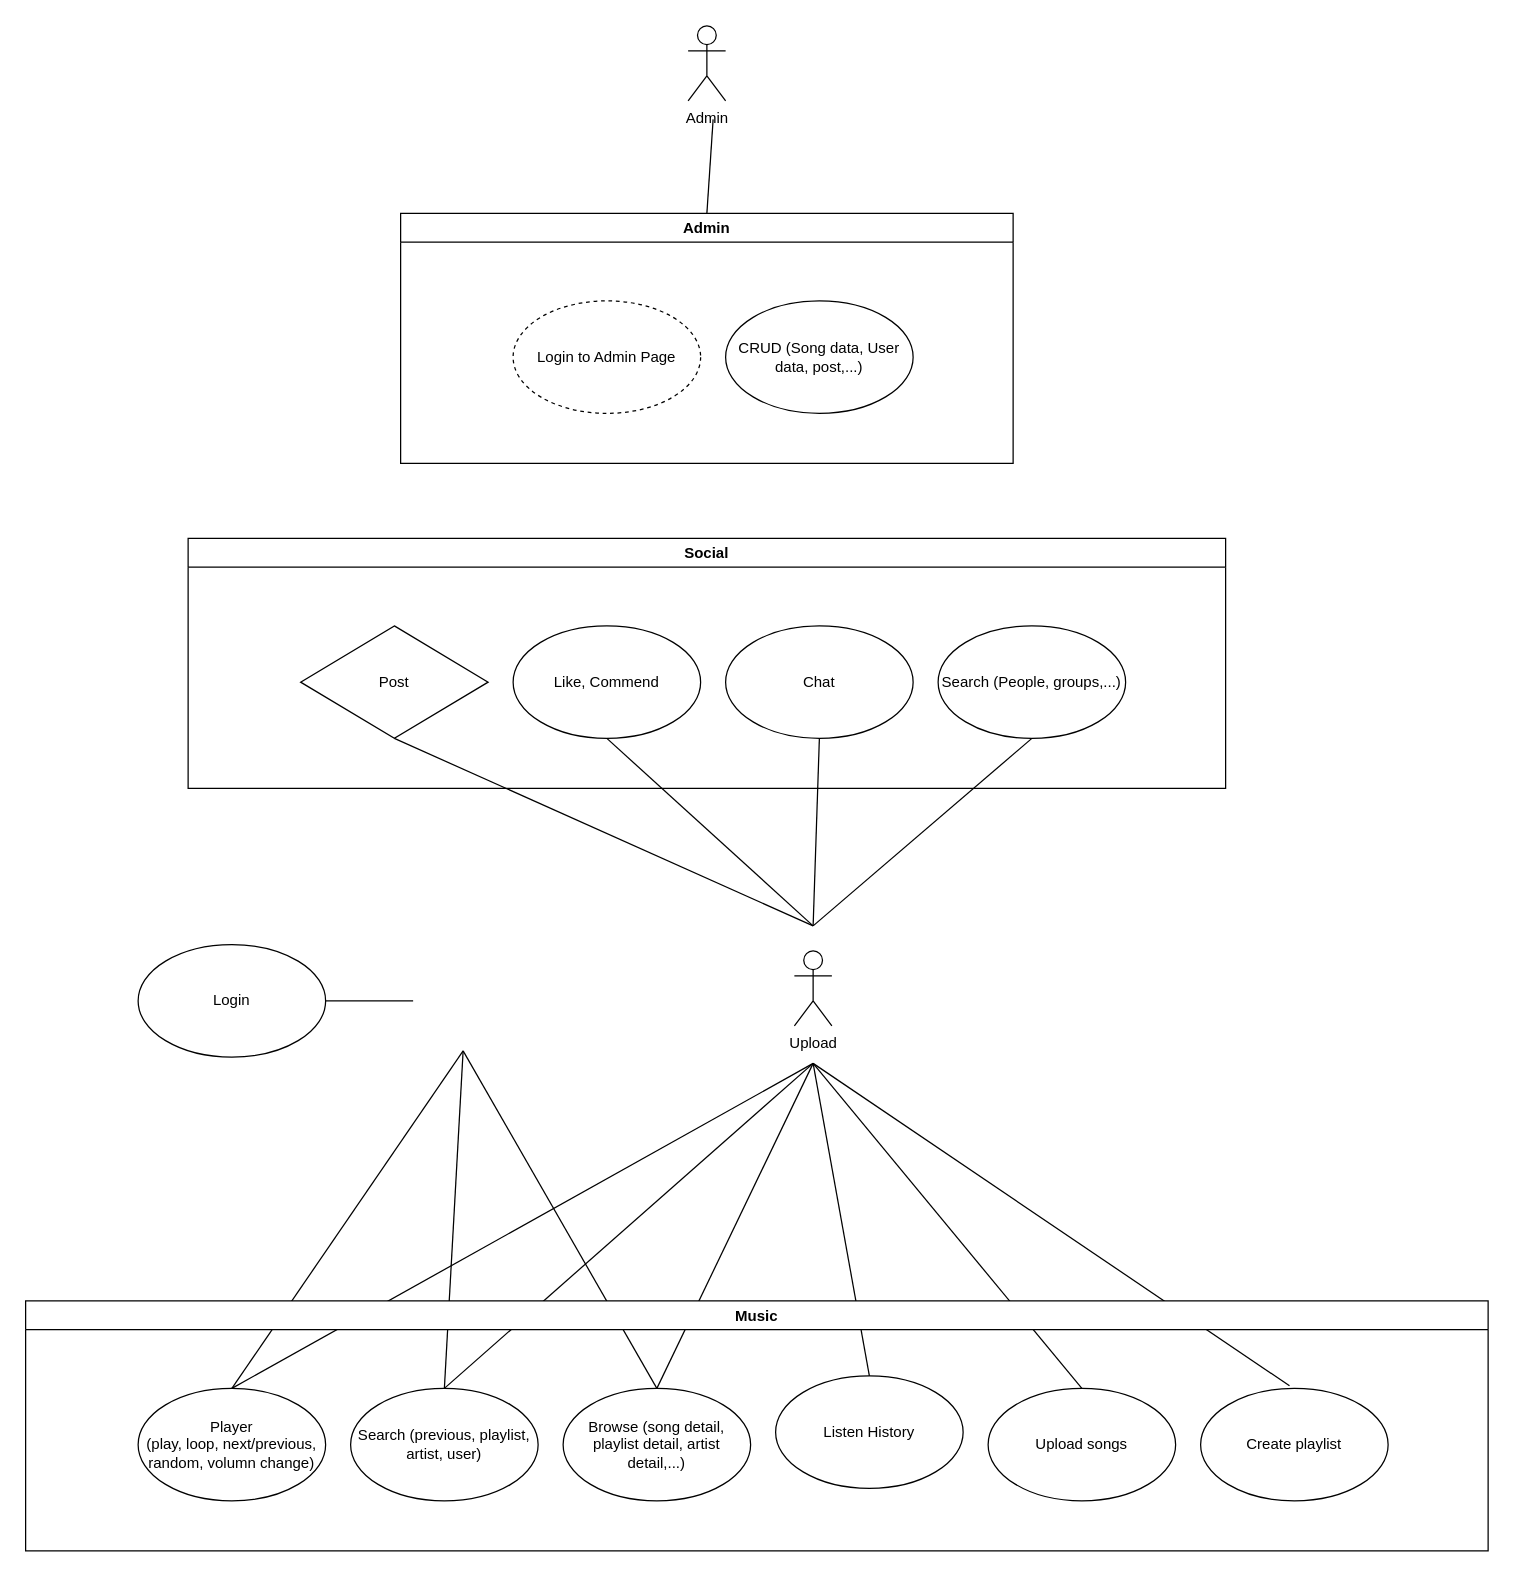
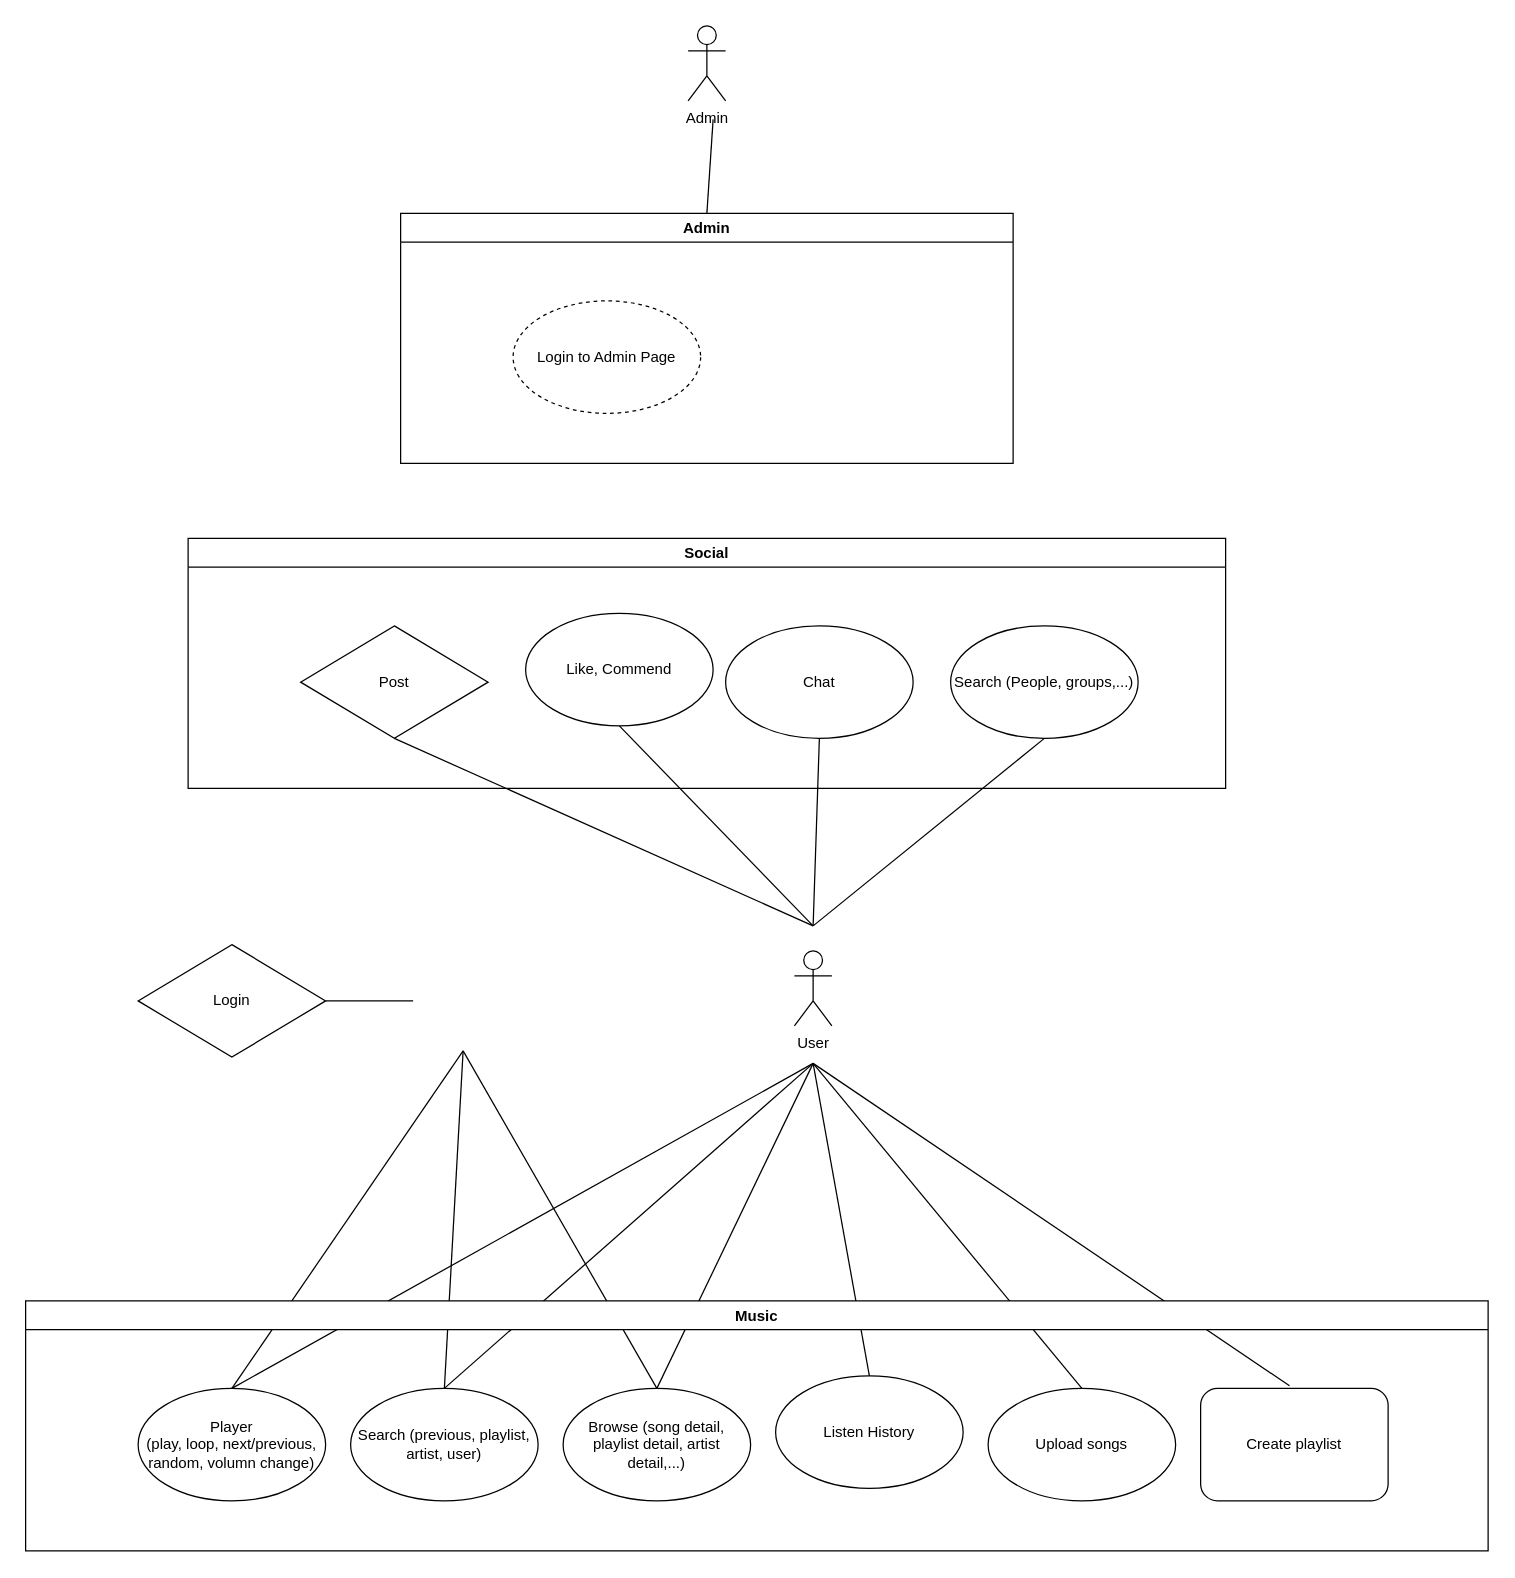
  <mxCell id="0" />
  <mxCell id="1" parent="0" />
- <mxCell id="2" value="Upload" style="shape=umlActor;verticalLabelPosition=bottom;verticalAlign=top;html=1;outlineConnect=0;" parent="1" vertex="1"><mxGeometry x="635" y="760" width="30" height="60" as="geometry" /></mxCell>
+ <mxCell id="2" value="User" style="shape=umlActor;verticalLabelPosition=bottom;verticalAlign=top;html=1;outlineConnect=0;" parent="1" vertex="1"><mxGeometry x="635" y="760" width="30" height="60" as="geometry" /></mxCell>
  <mxCell id="3" value="Admin" style="shape=umlActor;verticalLabelPosition=bottom;verticalAlign=top;html=1;outlineConnect=0;" parent="1" vertex="1"><mxGeometry x="550" y="20" width="30" height="60" as="geometry" /></mxCell>
  <mxCell id="4" value="" style="endArrow=none;html=1;rounded=0;exitX=0.5;exitY=0;exitDx=0;exitDy=0;" parent="1" source="16" edge="1"><mxGeometry width="50" height="50" relative="1" as="geometry"><mxPoint x="300" y="710" as="sourcePoint" /><mxPoint x="370" y="840" as="targetPoint" /></mxGeometry></mxCell>
  <mxCell id="5" value="" style="endArrow=none;html=1;rounded=0;exitX=0.5;exitY=0;exitDx=0;exitDy=0;" parent="1" source="17" edge="1"><mxGeometry width="50" height="50" relative="1" as="geometry"><mxPoint x="320" y="835" as="sourcePoint" /><mxPoint x="370" y="840" as="targetPoint" /></mxGeometry></mxCell>
- <mxCell id="6" value="Login" style="ellipse;whiteSpace=wrap;html=1;" vertex="1" parent="1"><mxGeometry x="110" y="755" width="150" height="90" as="geometry" /></mxCell>
+ <mxCell id="6" value="Login" style="rhombus;whiteSpace=wrap;html=1;" vertex="1" parent="1"><mxGeometry x="110" y="755" width="150" height="90" as="geometry" /></mxCell>
  <mxCell id="7" value="" style="endArrow=none;html=1;rounded=0;exitX=0.5;exitY=0;exitDx=0;exitDy=0;" edge="1" parent="1" source="18"><mxGeometry width="50" height="50" relative="1" as="geometry"><mxPoint x="320" y="945" as="sourcePoint" /><mxPoint x="370" y="840" as="targetPoint" /></mxGeometry></mxCell>
  <mxCell id="8" value="" style="endArrow=none;html=1;rounded=0;exitX=1;exitY=0.5;exitDx=0;exitDy=0;" edge="1" parent="1" source="6"><mxGeometry width="50" height="50" relative="1" as="geometry"><mxPoint x="320" y="1065" as="sourcePoint" /><mxPoint x="330" y="800" as="targetPoint" /></mxGeometry></mxCell>
  <mxCell id="9" value="" style="endArrow=none;html=1;rounded=0;entryX=0.5;entryY=0;entryDx=0;entryDy=0;" edge="1" parent="1" target="16"><mxGeometry width="50" height="50" relative="1" as="geometry"><mxPoint x="650" y="850" as="sourcePoint" /><mxPoint x="250" y="830" as="targetPoint" /></mxGeometry></mxCell>
  <mxCell id="10" value="" style="endArrow=none;html=1;rounded=0;entryX=0.5;entryY=0;entryDx=0;entryDy=0;" edge="1" parent="1" target="17"><mxGeometry width="50" height="50" relative="1" as="geometry"><mxPoint x="650" y="850" as="sourcePoint" /><mxPoint x="470" y="835" as="targetPoint" /></mxGeometry></mxCell>
  <mxCell id="11" value="" style="endArrow=none;html=1;rounded=0;entryX=0.5;entryY=0;entryDx=0;entryDy=0;" edge="1" parent="1" target="18"><mxGeometry width="50" height="50" relative="1" as="geometry"><mxPoint x="650" y="850" as="sourcePoint" /><mxPoint x="480" y="845" as="targetPoint" /></mxGeometry></mxCell>
  <mxCell id="12" value="" style="endArrow=none;html=1;rounded=0;exitX=0.474;exitY=-0.023;exitDx=0;exitDy=0;exitPerimeter=0;" edge="1" parent="1" source="21"><mxGeometry width="50" height="50" relative="1" as="geometry"><mxPoint x="660" y="710" as="sourcePoint" /><mxPoint x="650" y="850" as="targetPoint" /></mxGeometry></mxCell>
  <mxCell id="13" value="" style="endArrow=none;html=1;rounded=0;exitX=0.5;exitY=0;exitDx=0;exitDy=0;" edge="1" parent="1" source="20"><mxGeometry width="50" height="50" relative="1" as="geometry"><mxPoint x="660" y="820" as="sourcePoint" /><mxPoint x="650" y="850" as="targetPoint" /></mxGeometry></mxCell>
  <mxCell id="14" value="" style="endArrow=none;html=1;rounded=0;exitX=0.5;exitY=0;exitDx=0;exitDy=0;" edge="1" parent="1" source="19"><mxGeometry width="50" height="50" relative="1" as="geometry"><mxPoint x="660" y="940" as="sourcePoint" /><mxPoint x="650" y="850" as="targetPoint" /></mxGeometry></mxCell>
  <mxCell id="15" value="Music" style="swimlane;" vertex="1" parent="1"><mxGeometry x="20" y="1040" width="1170" height="200" as="geometry"><mxRectangle x="-70" y="570" width="70" height="23" as="alternateBounds" /></mxGeometry></mxCell>
  <mxCell id="16" value="Player &lt;br&gt;(play, loop, next/previous, random, volumn change)" style="ellipse;whiteSpace=wrap;html=1;" parent="15" vertex="1"><mxGeometry x="90" y="70" width="150" height="90" as="geometry" /></mxCell>
  <mxCell id="17" value="Search (previous, playlist, artist, user)" style="ellipse;whiteSpace=wrap;html=1;" parent="15" vertex="1"><mxGeometry x="260" y="70" width="150" height="90" as="geometry" /></mxCell>
  <mxCell id="18" value="Browse (song detail, playlist detail, artist detail,...)" style="ellipse;whiteSpace=wrap;html=1;" parent="15" vertex="1"><mxGeometry x="430" y="70" width="150" height="90" as="geometry" /></mxCell>
  <mxCell id="19" value="Listen History" style="ellipse;whiteSpace=wrap;html=1;" vertex="1" parent="15"><mxGeometry x="600" y="60" width="150" height="90" as="geometry" /></mxCell>
  <mxCell id="20" value="Upload songs" style="ellipse;whiteSpace=wrap;html=1;" vertex="1" parent="15"><mxGeometry x="770" y="70" width="150" height="90" as="geometry" /></mxCell>
- <mxCell id="21" value="Create playlist" style="ellipse;whiteSpace=wrap;html=1;" vertex="1" parent="15"><mxGeometry x="940" y="70" width="150" height="90" as="geometry" /></mxCell>
+ <mxCell id="21" value="Create playlist" style="whiteSpace=wrap;html=1;rounded=1;" vertex="1" parent="15"><mxGeometry x="940" y="70" width="150" height="90" as="geometry" /></mxCell>
  <mxCell id="22" value="Social" style="swimlane;" vertex="1" parent="1"><mxGeometry x="150" y="430" width="830" height="200" as="geometry" /></mxCell>
  <mxCell id="23" value="Post" style="rhombus;whiteSpace=wrap;html=1;" vertex="1" parent="22"><mxGeometry x="90" y="70" width="150" height="90" as="geometry" /></mxCell>
- <mxCell id="24" value="Like, Commend" style="ellipse;whiteSpace=wrap;html=1;" vertex="1" parent="22"><mxGeometry x="260" y="70" width="150" height="90" as="geometry" /></mxCell>
+ <mxCell id="24" value="Like, Commend" style="ellipse;whiteSpace=wrap;html=1;" vertex="1" parent="22"><mxGeometry x="270" y="60" width="150" height="90" as="geometry" /></mxCell>
  <mxCell id="25" value="Chat" style="ellipse;whiteSpace=wrap;html=1;" vertex="1" parent="22"><mxGeometry x="430" y="70" width="150" height="90" as="geometry" /></mxCell>
- <mxCell id="26" value="Search (People, groups,...)" style="ellipse;whiteSpace=wrap;html=1;" vertex="1" parent="22"><mxGeometry x="600" y="70" width="150" height="90" as="geometry" /></mxCell>
+ <mxCell id="26" value="Search (People, groups,...)" style="ellipse;whiteSpace=wrap;html=1;" vertex="1" parent="22"><mxGeometry x="610" y="70" width="150" height="90" as="geometry" /></mxCell>
  <mxCell id="27" value="" style="endArrow=none;html=1;rounded=0;entryX=0.5;entryY=1;entryDx=0;entryDy=0;" edge="1" parent="1" target="23"><mxGeometry width="50" height="50" relative="1" as="geometry"><mxPoint x="650" y="740" as="sourcePoint" /><mxPoint x="380" y="850" as="targetPoint" /></mxGeometry></mxCell>
  <mxCell id="28" value="" style="endArrow=none;html=1;rounded=0;entryX=0.5;entryY=1;entryDx=0;entryDy=0;" edge="1" parent="1" target="24"><mxGeometry width="50" height="50" relative="1" as="geometry"><mxPoint x="650" y="740" as="sourcePoint" /><mxPoint x="195" y="600" as="targetPoint" /></mxGeometry></mxCell>
  <mxCell id="29" value="" style="endArrow=none;html=1;rounded=0;entryX=0.5;entryY=1;entryDx=0;entryDy=0;" edge="1" parent="1" target="25"><mxGeometry width="50" height="50" relative="1" as="geometry"><mxPoint x="650" y="740" as="sourcePoint" /><mxPoint x="205" y="610" as="targetPoint" /></mxGeometry></mxCell>
  <mxCell id="30" value="" style="endArrow=none;html=1;rounded=0;entryX=0.5;entryY=1;entryDx=0;entryDy=0;" edge="1" parent="1" target="26"><mxGeometry width="50" height="50" relative="1" as="geometry"><mxPoint x="650" y="740" as="sourcePoint" /><mxPoint x="535" y="600" as="targetPoint" /></mxGeometry></mxCell>
  <mxCell id="31" value="Admin" style="swimlane;" vertex="1" parent="1"><mxGeometry x="320" y="170" width="490" height="200" as="geometry"><mxRectangle x="230" y="-300" width="70" height="23" as="alternateBounds" /></mxGeometry></mxCell>
  <mxCell id="32" value="Login to Admin Page" style="ellipse;whiteSpace=wrap;html=1;dashed=1;" vertex="1" parent="31"><mxGeometry x="90" y="70" width="150" height="90" as="geometry" /></mxCell>
- <mxCell id="33" value="CRUD (Song data, User data, post,...)" style="ellipse;whiteSpace=wrap;html=1;" vertex="1" parent="31"><mxGeometry x="260" y="70" width="150" height="90" as="geometry" /></mxCell>
  <mxCell id="34" value="" style="endArrow=none;html=1;rounded=0;exitX=0.5;exitY=0;exitDx=0;exitDy=0;" edge="1" parent="1" source="31"><mxGeometry width="50" height="50" relative="1" as="geometry"><mxPoint x="660" y="750" as="sourcePoint" /><mxPoint x="570" y="94.815" as="targetPoint" /></mxGeometry></mxCell>
